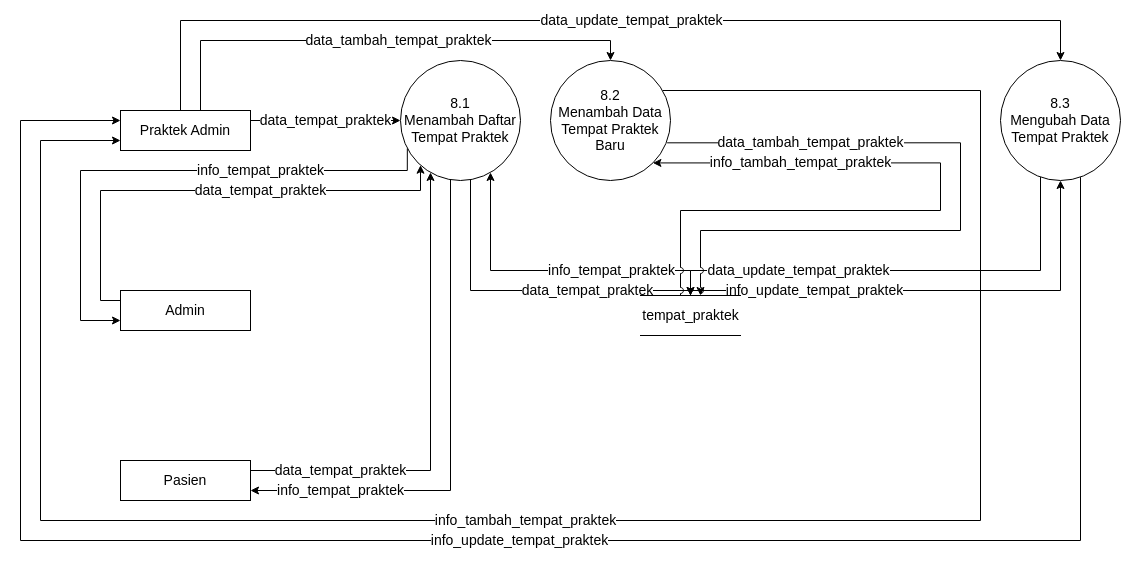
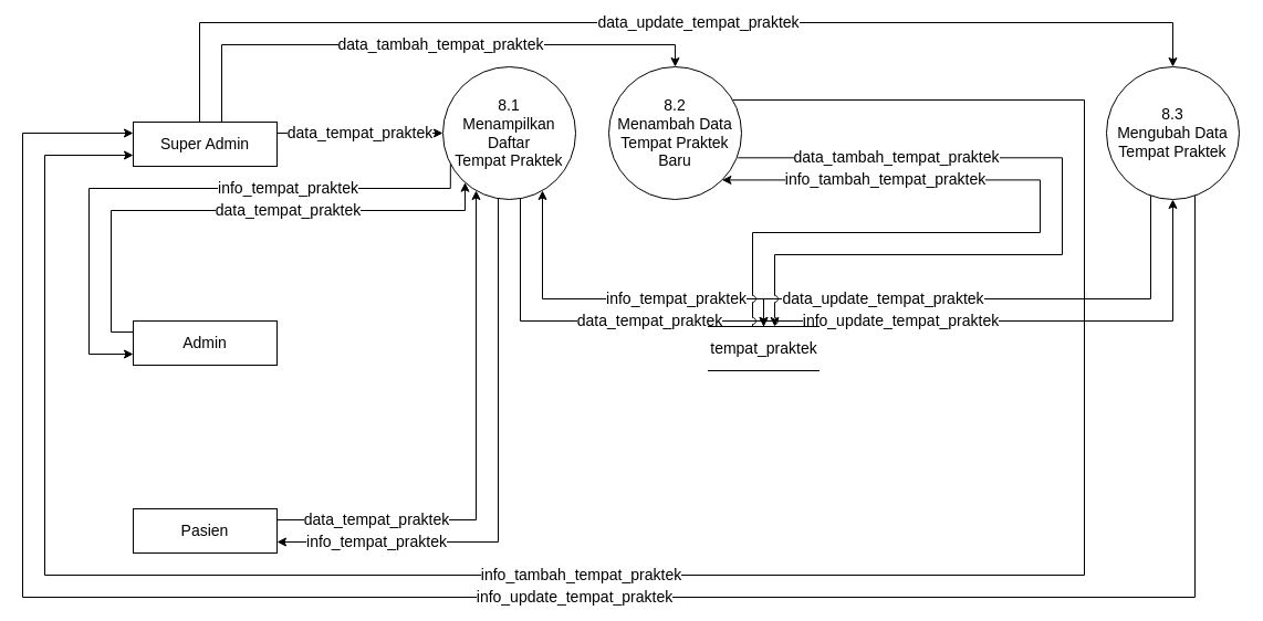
  <mxCell id="0" />
  <mxCell id="1" parent="0" />
  <mxCell id="2" value="info_tambah_tempat_praktek" style="edgeStyle=orthogonalEdgeStyle;rounded=0;orthogonalLoop=1;jettySize=auto;html=1;entryX=0;entryY=0.75;entryDx=0;entryDy=0;jumpStyle=arc;fontSize=14;" parent="1" source="18" target="6" edge="1"><mxGeometry x="0.12" relative="1" as="geometry"><Array as="points"><mxPoint x="980" y="90" /><mxPoint x="980" y="520" /><mxPoint y="520" x="40" /><mxPoint y="140" x="40" /></Array><mxPoint x="644.721" y="70" as="sourcePoint" /><mxPoint x="123" y="101.16" as="targetPoint" /><mxPoint as="offset" /></mxGeometry></mxCell>
  <mxCell id="3" value="data_update_tempat_praktek" style="edgeStyle=orthogonalEdgeStyle;rounded=0;orthogonalLoop=1;jettySize=auto;html=1;entryX=0.5;entryY=0;entryDx=0;entryDy=0;fontSize=14;" parent="1" source="6" target="10" edge="1"><mxGeometry x="0.072" relative="1" as="geometry"><mxPoint as="offset" /><Array as="points"><mxPoint x="180" y="20" /><mxPoint x="1060" y="20" /></Array></mxGeometry></mxCell>
- <mxCell id="4" value="&lt;font style=&quot;font-size: 14px;&quot;&gt;8.1&lt;br style=&quot;font-size: 14px;&quot;&gt;Menambah Daftar&lt;br style=&quot;font-size: 14px;&quot;&gt;Tempat Praktek&lt;br style=&quot;font-size: 14px;&quot;&gt;&lt;/font&gt;" style="ellipse;whiteSpace=wrap;html=1;aspect=fixed;fontSize=14;" parent="1" vertex="1"><mxGeometry x="400" y="60" width="120" height="120" as="geometry" /></mxCell>
+ <mxCell id="4" value="&lt;font style=&quot;font-size: 14px;&quot;&gt;8.1&lt;br style=&quot;font-size: 14px;&quot;&gt;Menampilkan Daftar&lt;br style=&quot;font-size: 14px;&quot;&gt;Tempat Praktek&lt;br style=&quot;font-size: 14px;&quot;&gt;&lt;/font&gt;" style="ellipse;whiteSpace=wrap;html=1;aspect=fixed;fontSize=14;" parent="1" vertex="1"><mxGeometry x="400" y="60" width="120" height="120" as="geometry" /></mxCell>
  <mxCell id="5" value="data_tempat_praktek" style="edgeStyle=orthogonalEdgeStyle;rounded=0;orthogonalLoop=1;jettySize=auto;html=1;exitX=1;exitY=0.25;exitDx=0;exitDy=0;fontSize=14;" parent="1" source="6" edge="1"><mxGeometry relative="1" as="geometry"><mxPoint x="400" y="120" as="targetPoint" /><Array as="points"><mxPoint x="320" y="120" /><mxPoint x="320" y="120" /></Array></mxGeometry></mxCell>
- <mxCell id="6" value="Praktek Admin" style="rounded=0;whiteSpace=wrap;html=1;fontSize=14;" parent="1" vertex="1"><mxGeometry x="120" y="110" width="130" height="40" as="geometry" /></mxCell>
+ <mxCell id="6" value="Super Admin" style="rounded=0;whiteSpace=wrap;html=1;fontSize=14;" parent="1" vertex="1"><mxGeometry x="120" y="110" width="130" height="40" as="geometry" /></mxCell>
  <mxCell id="7" value="data_tempat_praktek" style="edgeStyle=orthogonalEdgeStyle;rounded=0;orthogonalLoop=1;jettySize=auto;html=1;fontSize=14;" parent="1" source="4" target="13" edge="1"><mxGeometry x="0.359" relative="1" as="geometry"><Array as="points"><mxPoint x="470" y="290" /></Array><mxPoint as="offset" /></mxGeometry></mxCell>
  <mxCell id="8" value="info_update_tempat_praktek" style="edgeStyle=orthogonalEdgeStyle;rounded=0;orthogonalLoop=1;jettySize=auto;html=1;fontSize=14;" parent="1" source="13" target="10" edge="1"><mxGeometry x="-0.469" relative="1" as="geometry"><Array as="points"><mxPoint x="1060" y="290" /></Array><mxPoint as="offset" /></mxGeometry></mxCell>
  <mxCell id="9" value="info_update_tempat_praktek" style="edgeStyle=orthogonalEdgeStyle;rounded=0;orthogonalLoop=1;jettySize=auto;html=1;entryX=0;entryY=0.25;entryDx=0;entryDy=0;fontSize=14;" parent="1" source="10" target="6" edge="1"><mxGeometry x="-0.05" relative="1" as="geometry"><Array as="points"><mxPoint x="1080" y="540" /><mxPoint x="20" y="540" /><mxPoint x="20" y="120" /></Array><mxPoint x="-1" as="offset" /></mxGeometry></mxCell>
  <mxCell id="10" value="&lt;font style=&quot;font-size: 14px;&quot;&gt;8.3&lt;br style=&quot;font-size: 14px;&quot;&gt;Mengubah Data Tempat Praktek&lt;br style=&quot;font-size: 14px;&quot;&gt;&lt;/font&gt;" style="ellipse;whiteSpace=wrap;html=1;aspect=fixed;fontSize=14;" parent="1" vertex="1"><mxGeometry x="1000" y="60" width="120" height="120" as="geometry" /></mxCell>
  <mxCell id="11" value="info_tempat_praktek" style="edgeStyle=orthogonalEdgeStyle;rounded=0;orthogonalLoop=1;jettySize=auto;html=1;fontSize=14;" parent="1" source="13" target="4" edge="1"><mxGeometry x="-0.355" relative="1" as="geometry"><Array as="points"><mxPoint x="490" y="270" /></Array><mxPoint as="offset" /></mxGeometry></mxCell>
  <mxCell id="12" value="data_update_tempat_praktek" style="edgeStyle=orthogonalEdgeStyle;rounded=0;orthogonalLoop=1;jettySize=auto;html=1;fontSize=14;" parent="1" source="10" target="13" edge="1"><mxGeometry x="0.427" relative="1" as="geometry"><Array as="points"><mxPoint x="1040" y="270" /></Array><mxPoint x="-1" as="offset" /></mxGeometry></mxCell>
  <mxCell id="13" value="tempat_praktek" style="html=1;dashed=0;whitespace=wrap;shape=partialRectangle;right=0;left=0;fontSize=14;" parent="1" vertex="1"><mxGeometry x="640" y="295" width="100" height="40" as="geometry" /></mxCell>
  <mxCell id="14" value="Pasien" style="rounded=0;whiteSpace=wrap;html=1;fontSize=14;" parent="1" vertex="1"><mxGeometry x="120" y="460" width="130" height="40" as="geometry" /></mxCell>
  <mxCell id="15" value="data_tempat_praktek" style="edgeStyle=orthogonalEdgeStyle;rounded=0;orthogonalLoop=1;jettySize=auto;html=1;fontSize=14;" parent="1" source="14" target="4" edge="1"><mxGeometry x="-0.624" relative="1" as="geometry"><mxPoint x="250" y="440.5" as="sourcePoint" /><mxPoint x="417.574" y="482.426" as="targetPoint" /><Array as="points"><mxPoint x="430" y="470" /></Array><mxPoint as="offset" /></mxGeometry></mxCell>
  <mxCell id="16" value="data_tambah_tempat_praktek" style="edgeStyle=orthogonalEdgeStyle;rounded=0;orthogonalLoop=1;jettySize=auto;html=1;exitX=0.972;exitY=0.686;exitDx=0;exitDy=0;exitPerimeter=0;jumpStyle=arc;fontSize=14;" parent="1" source="18" target="13" edge="1"><mxGeometry x="-0.594" relative="1" as="geometry"><Array as="points"><mxPoint x="960" y="142" /><mxPoint x="960" y="230" /><mxPoint x="700" y="230" /></Array><mxPoint as="offset" /></mxGeometry></mxCell>
  <mxCell id="17" value="info_tambah_tempat_praktek" style="edgeStyle=orthogonalEdgeStyle;rounded=0;orthogonalLoop=1;jettySize=auto;html=1;entryX=1;entryY=1;entryDx=0;entryDy=0;jumpStyle=arc;fontSize=14;" parent="1" source="13" target="18" edge="1"><mxGeometry x="0.568" relative="1" as="geometry"><Array as="points"><mxPoint x="680" y="210" /><mxPoint x="940" y="210" /><mxPoint x="940" y="162" /></Array><mxPoint as="offset" /></mxGeometry></mxCell>
  <mxCell id="18" value="&lt;font style=&quot;font-size: 14px;&quot;&gt;8.2&lt;br style=&quot;font-size: 14px;&quot;&gt;Menambah Data Tempat Praktek Baru&lt;br style=&quot;font-size: 14px;&quot;&gt;&lt;/font&gt;" style="ellipse;whiteSpace=wrap;html=1;aspect=fixed;fontSize=14;" parent="1" vertex="1"><mxGeometry x="550" y="60" width="120" height="120" as="geometry" /></mxCell>
  <mxCell id="19" value="data_tambah_tempat_praktek" style="edgeStyle=orthogonalEdgeStyle;rounded=0;orthogonalLoop=1;jettySize=auto;html=1;entryX=0.5;entryY=0;entryDx=0;entryDy=0;fontSize=14;" parent="1" source="6" target="18" edge="1"><mxGeometry x="0.072" relative="1" as="geometry"><mxPoint as="offset" /><mxPoint x="470" y="70" as="sourcePoint" /><mxPoint x="890" y="70" as="targetPoint" /><Array as="points"><mxPoint x="200" y="40" /><mxPoint x="610" y="40" /></Array></mxGeometry></mxCell>
  <mxCell id="20" value="data_tempat_praktek" style="edgeStyle=orthogonalEdgeStyle;rounded=0;orthogonalLoop=1;jettySize=auto;html=1;fontSize=14;" parent="1" source="21" target="4" edge="1"><mxGeometry x="0.221" relative="1" as="geometry"><Array as="points"><mxPoint x="100" y="300" /><mxPoint x="100" y="190" /><mxPoint x="420" y="190" /></Array><mxPoint as="offset" /></mxGeometry></mxCell>
  <mxCell id="21" value="Admin" style="rounded=0;whiteSpace=wrap;html=1;fontSize=14;" parent="1" vertex="1"><mxGeometry x="120" y="290" width="130" height="40" as="geometry" /></mxCell>
  <mxCell id="22" value="info_tempat_praktek" style="edgeStyle=orthogonalEdgeStyle;rounded=0;orthogonalLoop=1;jettySize=auto;html=1;fontSize=14;exitX=0.057;exitY=0.733;exitDx=0;exitDy=0;exitPerimeter=0;" parent="1" source="4" target="21" edge="1"><mxGeometry x="-0.373" relative="1" as="geometry"><Array as="points"><mxPoint x="407" y="170" /><mxPoint x="80" y="170" /><mxPoint x="80" y="320" /></Array><mxPoint as="offset" /><mxPoint x="425.279" y="170" as="sourcePoint" /><mxPoint x="260" y="320" as="targetPoint" /></mxGeometry></mxCell>
  <mxCell id="23" value="info_tempat_praktek" style="edgeStyle=orthogonalEdgeStyle;rounded=0;orthogonalLoop=1;jettySize=auto;html=1;fontSize=14;" parent="1" source="4" target="14" edge="1"><mxGeometry x="0.648" relative="1" as="geometry"><mxPoint x="440" y="181.962" as="sourcePoint" /><mxPoint x="260" y="480" as="targetPoint" /><Array as="points"><mxPoint x="450" y="490" /><mxPoint x="250" y="490" /></Array><mxPoint as="offset" /></mxGeometry></mxCell>
